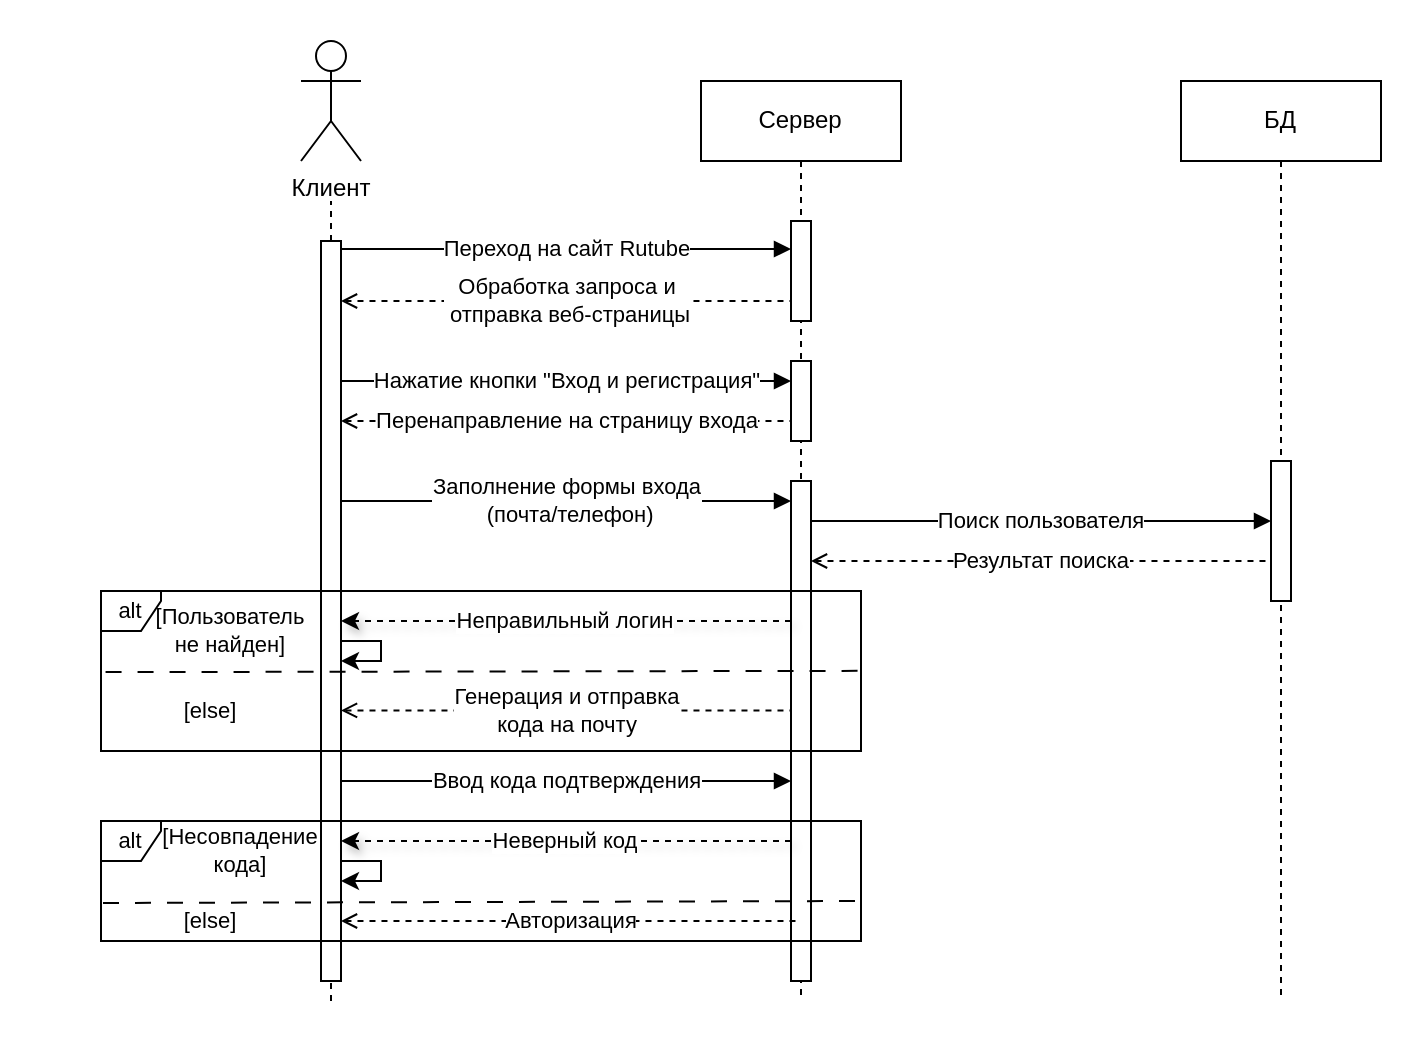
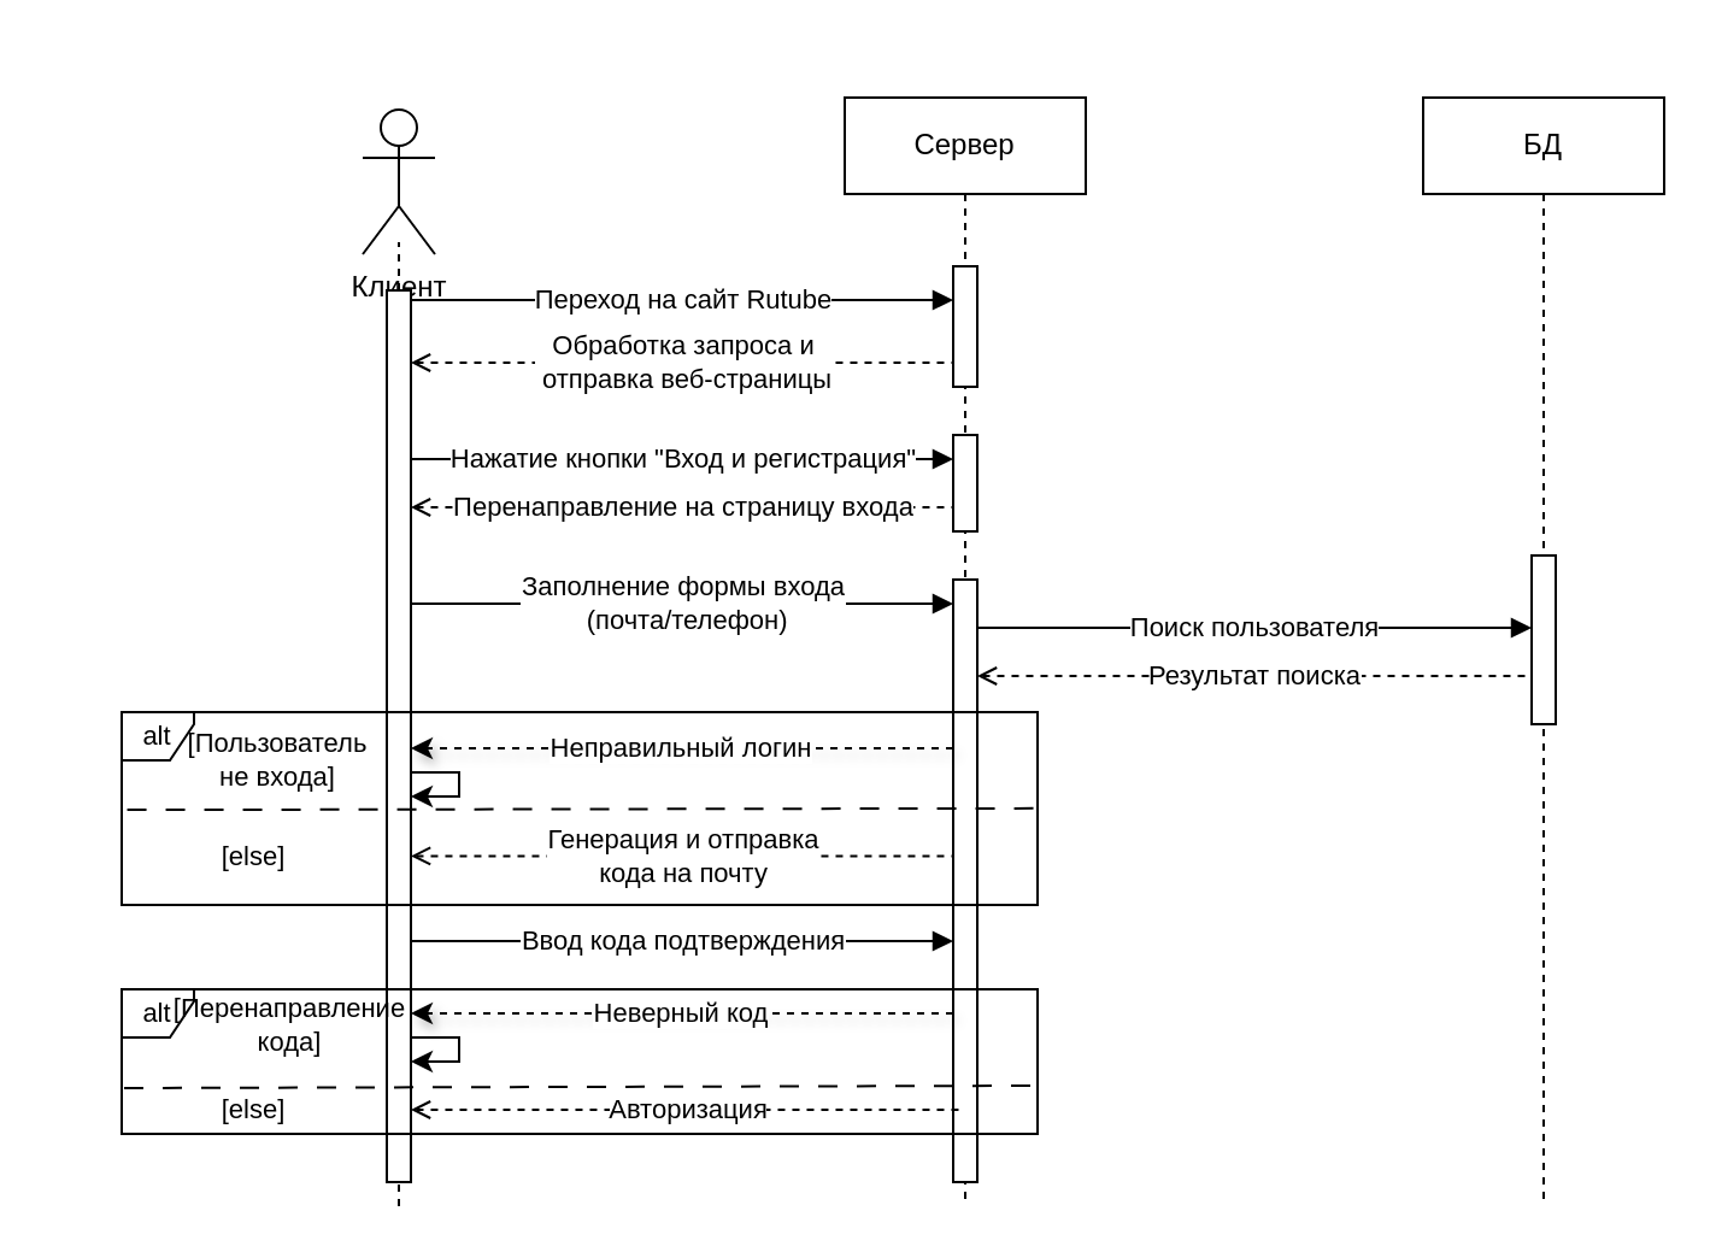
  <mxCell id="0" />
  <mxCell id="1" parent="0" />
  <mxCell id="2" value="БД" style="shape=umlLifeline;perimeter=lifelinePerimeter;whiteSpace=wrap;html=1;container=0;dropTarget=0;collapsible=0;recursiveResize=0;outlineConnect=0;portConstraint=eastwest;newEdgeStyle={&quot;edgeStyle&quot;:&quot;elbowEdgeStyle&quot;,&quot;elbow&quot;:&quot;vertical&quot;,&quot;curved&quot;:0,&quot;rounded&quot;:0};" parent="1" vertex="1"><mxGeometry x="590" y="40" width="100" height="460" as="geometry" /></mxCell>
  <mxCell id="3" value="" style="html=1;points=[];perimeter=orthogonalPerimeter;outlineConnect=0;targetShapes=umlLifeline;portConstraint=eastwest;newEdgeStyle={&quot;edgeStyle&quot;:&quot;elbowEdgeStyle&quot;,&quot;elbow&quot;:&quot;vertical&quot;,&quot;curved&quot;:0,&quot;rounded&quot;:0};" parent="2" vertex="1"><mxGeometry x="45" y="190" width="10" height="70" as="geometry" /></mxCell>
  <mxCell id="4" value="Сервер" style="shape=umlLifeline;perimeter=lifelinePerimeter;whiteSpace=wrap;html=1;container=0;dropTarget=0;collapsible=0;recursiveResize=0;outlineConnect=0;portConstraint=eastwest;newEdgeStyle={&quot;edgeStyle&quot;:&quot;elbowEdgeStyle&quot;,&quot;elbow&quot;:&quot;vertical&quot;,&quot;curved&quot;:0,&quot;rounded&quot;:0};" vertex="1" parent="1"><mxGeometry x="350" y="40" width="100" height="460" as="geometry" /></mxCell>
  <mxCell id="5" value="" style="html=1;points=[];perimeter=orthogonalPerimeter;outlineConnect=0;targetShapes=umlLifeline;portConstraint=eastwest;newEdgeStyle={&quot;edgeStyle&quot;:&quot;elbowEdgeStyle&quot;,&quot;elbow&quot;:&quot;vertical&quot;,&quot;curved&quot;:0,&quot;rounded&quot;:0};" vertex="1" parent="4"><mxGeometry x="45" y="70" width="10" height="50" as="geometry" /></mxCell>
  <mxCell id="6" value="" style="html=1;points=[];perimeter=orthogonalPerimeter;outlineConnect=0;targetShapes=umlLifeline;portConstraint=eastwest;newEdgeStyle={&quot;edgeStyle&quot;:&quot;elbowEdgeStyle&quot;,&quot;elbow&quot;:&quot;vertical&quot;,&quot;curved&quot;:0,&quot;rounded&quot;:0};" vertex="1" parent="4"><mxGeometry x="45" y="140" width="10" height="40" as="geometry" /></mxCell>
  <mxCell id="7" value="" style="html=1;points=[];perimeter=orthogonalPerimeter;outlineConnect=0;targetShapes=umlLifeline;portConstraint=eastwest;newEdgeStyle={&quot;edgeStyle&quot;:&quot;elbowEdgeStyle&quot;,&quot;elbow&quot;:&quot;vertical&quot;,&quot;curved&quot;:0,&quot;rounded&quot;:0};" vertex="1" parent="4"><mxGeometry x="45" y="200" width="10" height="250" as="geometry" /></mxCell>
- <mxCell id="8" value="Клиент" style="shape=umlActor;verticalLabelPosition=bottom;verticalAlign=top;html=1;outlineConnect=0;" vertex="1" parent="1"><mxGeometry x="150" y="20" width="30" height="60" as="geometry" /></mxCell>
+ <mxCell id="8" value="Клиент" style="shape=umlActor;verticalLabelPosition=bottom;verticalAlign=top;html=1;outlineConnect=0;" vertex="1" parent="1"><mxGeometry x="150" y="45" width="30" height="60" as="geometry" /></mxCell>
  <mxCell id="9" value="" style="endArrow=none;dashed=1;html=1;rounded=0;" edge="1" parent="1" source="11"><mxGeometry width="50" height="50" relative="1" as="geometry"><mxPoint x="165" y="420" as="sourcePoint" /><mxPoint x="165" y="100" as="targetPoint" /></mxGeometry></mxCell>
  <mxCell id="10" value="" style="endArrow=none;dashed=1;html=1;rounded=0;" edge="1" parent="1" target="11"><mxGeometry width="50" height="50" relative="1" as="geometry"><mxPoint x="165" y="500" as="sourcePoint" /><mxPoint x="165" y="100" as="targetPoint" /></mxGeometry></mxCell>
  <mxCell id="11" value="" style="html=1;points=[];perimeter=orthogonalPerimeter;outlineConnect=0;targetShapes=umlLifeline;portConstraint=eastwest;newEdgeStyle={&quot;edgeStyle&quot;:&quot;elbowEdgeStyle&quot;,&quot;elbow&quot;:&quot;vertical&quot;,&quot;curved&quot;:0,&quot;rounded&quot;:0};" vertex="1" parent="1"><mxGeometry x="160" y="120" width="10" height="370" as="geometry" /></mxCell>
  <mxCell id="12" value="Переход на сайт Rutube" style="endArrow=block;html=1;rounded=0;endFill=1;fontSize=11;" edge="1" parent="1"><mxGeometry width="50" height="50" relative="1" as="geometry"><mxPoint x="170" y="124" as="sourcePoint" /><mxPoint x="395" y="124" as="targetPoint" /></mxGeometry></mxCell>
  <mxCell id="13" value="Обработка запроса и&lt;br style=&quot;font-size: 11px;&quot;&gt;&amp;nbsp;отправка веб-страницы" style="endArrow=none;html=1;rounded=0;startArrow=open;startFill=0;endFill=0;dashed=1;fontSize=11;" edge="1" parent="1"><mxGeometry width="50" height="50" relative="1" as="geometry"><mxPoint x="170" y="150" as="sourcePoint" /><mxPoint x="395" y="150" as="targetPoint" /></mxGeometry></mxCell>
  <mxCell id="14" value="Нажатие кнопки &quot;Вход и регистрация&quot;" style="endArrow=block;html=1;rounded=0;endFill=1;fontSize=11;" edge="1" parent="1"><mxGeometry width="50" height="50" relative="1" as="geometry"><mxPoint x="170" y="190" as="sourcePoint" /><mxPoint x="395" y="190" as="targetPoint" /></mxGeometry></mxCell>
  <mxCell id="15" value="Перенаправление на страницу входа" style="endArrow=none;html=1;rounded=0;startArrow=open;startFill=0;endFill=0;dashed=1;fontSize=11;" edge="1" parent="1"><mxGeometry width="50" height="50" relative="1" as="geometry"><mxPoint x="170" y="210" as="sourcePoint" /><mxPoint x="395" y="210" as="targetPoint" /></mxGeometry></mxCell>
  <mxCell id="16" value="Заполнение формы входа&lt;br&gt;&amp;nbsp;(почта/телефон)" style="endArrow=block;html=1;rounded=0;endFill=1;fontSize=11;" edge="1" parent="1"><mxGeometry width="50" height="50" relative="1" as="geometry"><mxPoint x="170" y="250" as="sourcePoint" /><mxPoint x="395" y="250" as="targetPoint" /></mxGeometry></mxCell>
  <mxCell id="17" value="Поиск пользователя" style="endArrow=block;html=1;rounded=0;endFill=1;fontSize=11;" edge="1" parent="1"><mxGeometry width="50" height="50" relative="1" as="geometry"><mxPoint x="405" y="260" as="sourcePoint" /><mxPoint x="635" y="260" as="targetPoint" /></mxGeometry></mxCell>
  <mxCell id="18" value="Результат поиска" style="endArrow=none;html=1;rounded=0;startArrow=open;startFill=0;endFill=0;dashed=1;fontSize=11;" edge="1" parent="1"><mxGeometry width="50" height="50" relative="1" as="geometry"><mxPoint x="405" y="280" as="sourcePoint" /><mxPoint x="635" y="280" as="targetPoint" /></mxGeometry></mxCell>
  <mxCell id="19" value="Генерация и отправка &lt;br&gt;кода на почту" style="endArrow=none;html=1;rounded=0;startArrow=open;startFill=0;endFill=0;dashed=1;fontSize=11;" edge="1" parent="1" target="7"><mxGeometry width="50" height="50" relative="1" as="geometry"><mxPoint x="170" y="354.7" as="sourcePoint" /><mxPoint x="390" y="354.7" as="targetPoint" /><Array as="points"><mxPoint x="358" y="354.7" /></Array></mxGeometry></mxCell>
  <mxCell id="20" value="Ввод кода подтверждения" style="endArrow=block;html=1;rounded=0;endFill=1;fontSize=11;" edge="1" parent="1"><mxGeometry width="50" height="50" relative="1" as="geometry"><mxPoint x="170" y="390" as="sourcePoint" /><mxPoint x="395" y="390" as="targetPoint" /></mxGeometry></mxCell>
  <mxCell id="21" value="Неправильный логин" style="endArrow=classic;html=1;rounded=0;shadow=1;dashed=1;" edge="1" parent="1"><mxGeometry width="50" height="50" relative="1" as="geometry"><mxPoint x="395" y="310" as="sourcePoint" /><mxPoint x="170" y="310" as="targetPoint" /></mxGeometry></mxCell>
  <mxCell id="22" value="" style="endArrow=classic;html=1;rounded=0;" edge="1" parent="1" source="11" target="11"><mxGeometry width="50" height="50" relative="1" as="geometry"><mxPoint x="170" y="320" as="sourcePoint" /><mxPoint x="260" y="320" as="targetPoint" /><Array as="points"><mxPoint x="190" y="320" /><mxPoint x="190" y="330" /></Array></mxGeometry></mxCell>
  <mxCell id="23" value="Авторизация" style="endArrow=none;html=1;rounded=0;startArrow=open;startFill=0;endFill=0;dashed=1;fontSize=11;" edge="1" parent="1"><mxGeometry width="50" height="50" relative="1" as="geometry"><mxPoint x="170" y="460" as="sourcePoint" /><mxPoint x="400" y="460" as="targetPoint" /><Array as="points"><mxPoint x="308" y="460" /></Array></mxGeometry></mxCell>
  <mxCell id="24" value="Неверный код" style="endArrow=classic;html=1;rounded=0;shadow=1;dashed=1;" edge="1" parent="1" source="7"><mxGeometry width="50" height="50" relative="1" as="geometry"><mxPoint x="390" y="421" as="sourcePoint" /><mxPoint x="170" y="420" as="targetPoint" /></mxGeometry></mxCell>
  <mxCell id="25" value="" style="endArrow=classic;html=1;rounded=0;" edge="1" parent="1"><mxGeometry width="50" height="50" relative="1" as="geometry"><mxPoint x="170" y="430" as="sourcePoint" /><mxPoint x="170" y="440" as="targetPoint" /><Array as="points"><mxPoint x="190" y="430" /><mxPoint x="190" y="440" /></Array></mxGeometry></mxCell>
  <mxCell id="26" value="alt" style="shape=umlFrame;whiteSpace=wrap;html=1;pointerEvents=0;fontSize=11;width=30;height=20;" vertex="1" parent="1"><mxGeometry x="50" y="295" width="380" height="80" as="geometry" /></mxCell>
- <mxCell id="27" value="[Пользователь &lt;br&gt;не найден]" style="text;html=1;strokeColor=none;fillColor=none;align=center;verticalAlign=middle;whiteSpace=wrap;rounded=0;fontSize=11;" vertex="1" parent="1"><mxGeometry x="30" y="300" width="170" height="30" as="geometry" /></mxCell>
+ <mxCell id="27" value="[Пользователь &lt;br&gt;не входа]" style="text;html=1;strokeColor=none;fillColor=none;align=center;verticalAlign=middle;whiteSpace=wrap;rounded=0;fontSize=11;" vertex="1" parent="1"><mxGeometry x="30" y="300" width="170" height="30" as="geometry" /></mxCell>
  <mxCell id="28" value="" style="endArrow=none;dashed=1;html=1;rounded=0;entryX=1.002;entryY=0.499;entryDx=0;entryDy=0;entryPerimeter=0;dashPattern=8 8;exitX=0.006;exitY=0.507;exitDx=0;exitDy=0;exitPerimeter=0;" edge="1" parent="1" source="26" target="26"><mxGeometry width="50" height="50" relative="1" as="geometry"><mxPoint x="50" y="340" as="sourcePoint" /><mxPoint x="100" y="290" as="targetPoint" /></mxGeometry></mxCell>
  <mxCell id="29" value="[else]" style="text;html=1;strokeColor=none;fillColor=none;align=center;verticalAlign=middle;whiteSpace=wrap;rounded=0;fontSize=11;" vertex="1" parent="1"><mxGeometry x="20" y="340" width="170" height="30" as="geometry" /></mxCell>
  <mxCell id="30" value="alt" style="shape=umlFrame;whiteSpace=wrap;html=1;pointerEvents=0;fontSize=11;width=30;height=20;" vertex="1" parent="1"><mxGeometry x="50" y="410" width="380" height="60" as="geometry" /></mxCell>
  <mxCell id="31" value="" style="endArrow=none;dashed=1;html=1;rounded=0;entryX=1.002;entryY=0.499;entryDx=0;entryDy=0;entryPerimeter=0;dashPattern=8 8;exitX=0.006;exitY=0.507;exitDx=0;exitDy=0;exitPerimeter=0;" edge="1" parent="1"><mxGeometry width="50" height="50" relative="1" as="geometry"><mxPoint x="51" y="451" as="sourcePoint" /><mxPoint x="430" y="450" as="targetPoint" /></mxGeometry></mxCell>
- <mxCell id="32" value="[Несовпадение &lt;br&gt;кода]" style="text;html=1;strokeColor=none;fillColor=none;align=center;verticalAlign=middle;whiteSpace=wrap;rounded=0;fontSize=11;" vertex="1" parent="1"><mxGeometry x="35" y="410" width="170" height="30" as="geometry" /></mxCell>
+ <mxCell id="32" value="[Перенаправление &lt;br&gt;кода]" style="text;html=1;strokeColor=none;fillColor=none;align=center;verticalAlign=middle;whiteSpace=wrap;rounded=0;fontSize=11;" vertex="1" parent="1"><mxGeometry x="35" y="410" width="170" height="30" as="geometry" /></mxCell>
  <mxCell id="33" value="[else]" style="text;html=1;strokeColor=none;fillColor=none;align=center;verticalAlign=middle;whiteSpace=wrap;rounded=0;fontSize=11;" vertex="1" parent="1"><mxGeometry x="20" y="445" width="170" height="30" as="geometry" /></mxCell>
